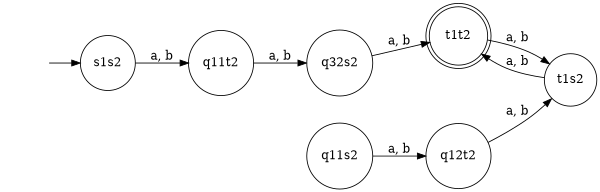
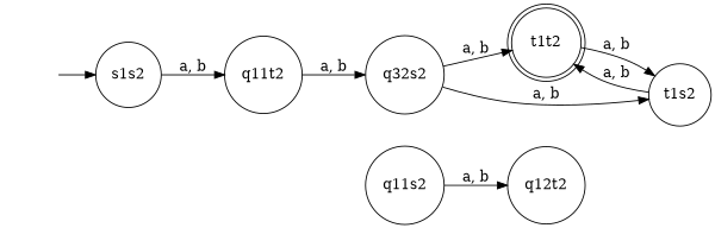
  digraph {
    rankdir=LR
    node [shape=circle]
    "" [shape=none]
    s1s2
    q11t2
    t1t2 [shape=doublecircle]
    t1s2
    n6 [label=q32s2]
    q11s2
    q12t2
    "" -> s1s2
    s1s2 -> q11t2 [label="a, b"]
    q11t2 -> n6 [label="a, b"]
    t1t2 -> t1s2 [label="a, b"]
    t1s2 -> t1t2 [label="a, b"]
    n6 -> t1t2 [label="a, b"]
    q11s2 -> q12t2 [label="a, b"]
-   q12t2 -> t1s2 [label="a, b"]
+   n6 -> t1s2 [label="a, b"]
  }
